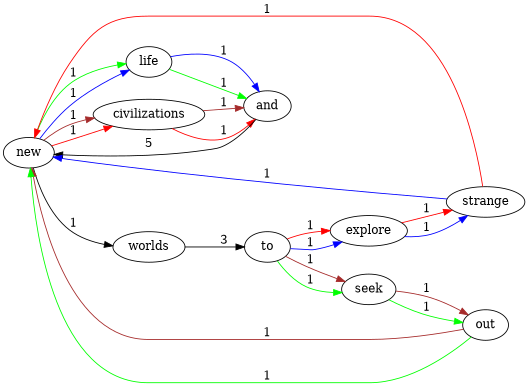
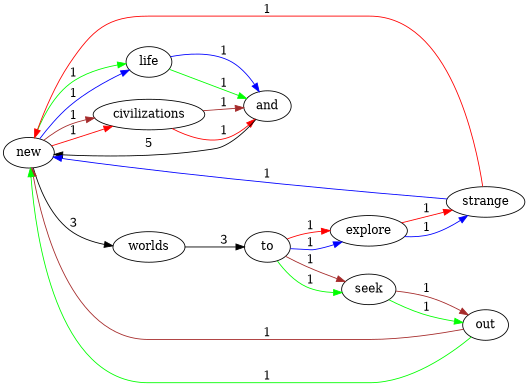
  digraph {
    rankdir=LR
    edge [color=red]
    new
    worlds
    civilizations
    life
    to
    and
    explore
    seek
    strange
    out
-   new -> worlds [color=black label=1]
+   new -> worlds [color=black label=3]
    new -> civilizations [label=1]
    new -> civilizations [color=brown label=1]
    new -> life [color=blue label=1]
    new -> life [color=green label=1]
    worlds -> to [color=black label=3]
    civilizations -> and [label=1]
    civilizations -> and [color=brown label=1]
    life -> and [color=blue label=1]
    life -> and [color=green label=1]
    to -> explore [label=1]
    to -> explore [color=blue label=1]
    to -> seek [color=brown label=1]
    to -> seek [color=green label=1]
    and -> new [color=black label=5]
    explore -> strange [label=1]
    explore -> strange [color=blue label=1]
    seek -> out [color=brown label=1]
    seek -> out [color=green label=1]
    strange -> new [label=1]
    strange -> new [color=blue label=1]
    out -> new [color=brown label=1]
    out -> new [color=green label=1]
  }
